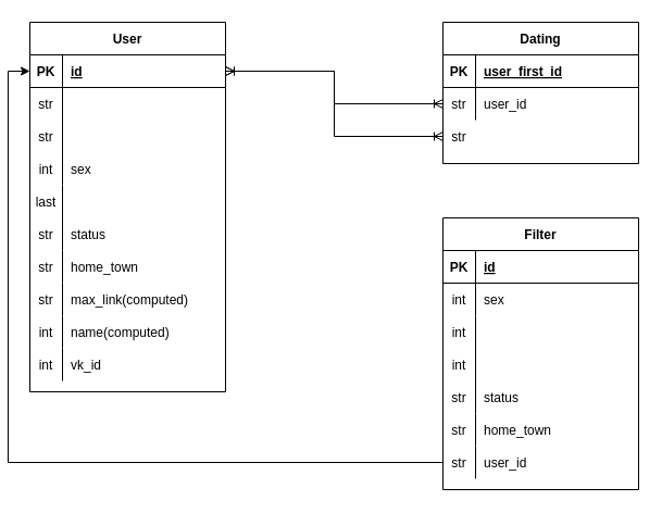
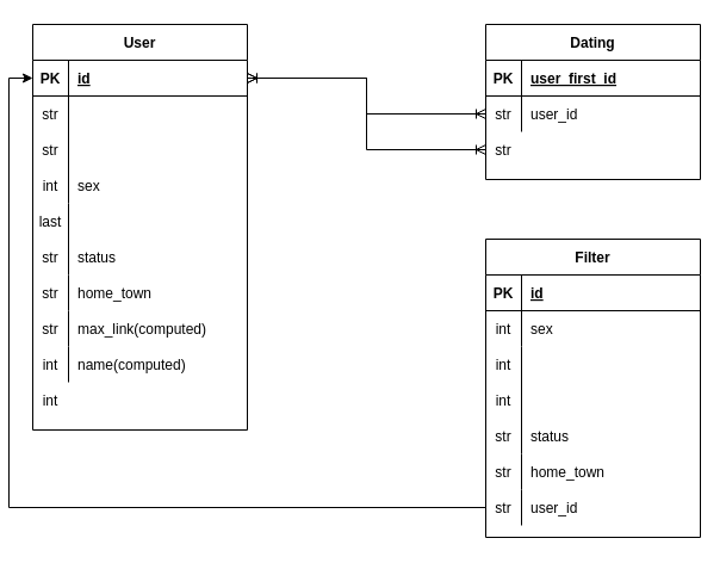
  <mxCell id="0" />
  <mxCell id="1" parent="0" />
  <mxCell id="2" value="User" style="shape=table;startSize=30;container=1;collapsible=1;childLayout=tableLayout;fixedRows=1;rowLines=0;fontStyle=1;align=center;resizeLast=1;" parent="1" vertex="1"><mxGeometry x="20" y="20" width="180" height="340" as="geometry" /></mxCell>
  <mxCell id="3" value="" style="shape=partialRectangle;collapsible=0;dropTarget=0;pointerEvents=0;fillColor=none;top=0;left=0;bottom=1;right=0;points=[[0,0.5],[1,0.5]];portConstraint=eastwest;" parent="2" vertex="1"><mxGeometry y="30" width="180" height="30" as="geometry" /></mxCell>
  <mxCell id="4" value="PK" style="shape=partialRectangle;connectable=0;fillColor=none;top=0;left=0;bottom=0;right=0;fontStyle=1;overflow=hidden;" parent="3" vertex="1"><mxGeometry width="30" height="30" as="geometry"><mxRectangle width="30" height="30" as="alternateBounds" /></mxGeometry></mxCell>
  <mxCell id="5" value="id" style="shape=partialRectangle;connectable=0;fillColor=none;top=0;left=0;bottom=0;right=0;align=left;spacingLeft=6;fontStyle=5;overflow=hidden;" parent="3" vertex="1"><mxGeometry x="30" width="150" height="30" as="geometry"><mxRectangle width="150" height="30" as="alternateBounds" /></mxGeometry></mxCell>
  <mxCell id="6" value="" style="shape=partialRectangle;collapsible=0;dropTarget=0;pointerEvents=0;fillColor=none;top=0;left=0;bottom=0;right=0;points=[[0,0.5],[1,0.5]];portConstraint=eastwest;" parent="2" vertex="1"><mxGeometry y="60" width="180" height="30" as="geometry" /></mxCell>
  <mxCell id="7" value="str" style="shape=partialRectangle;connectable=0;fillColor=none;top=0;left=0;bottom=0;right=0;editable=1;overflow=hidden;" parent="6" vertex="1"><mxGeometry width="30" height="30" as="geometry"><mxRectangle width="30" height="30" as="alternateBounds" /></mxGeometry></mxCell>
  <mxCell id="8" value="" style="shape=partialRectangle;collapsible=0;dropTarget=0;pointerEvents=0;fillColor=none;top=0;left=0;bottom=0;right=0;points=[[0,0.5],[1,0.5]];portConstraint=eastwest;" parent="2" vertex="1"><mxGeometry y="90" width="180" height="30" as="geometry" /></mxCell>
  <mxCell id="9" value="str" style="shape=partialRectangle;connectable=0;fillColor=none;top=0;left=0;bottom=0;right=0;editable=1;overflow=hidden;" parent="8" vertex="1"><mxGeometry width="30" height="30" as="geometry"><mxRectangle width="30" height="30" as="alternateBounds" /></mxGeometry></mxCell>
  <mxCell id="10" value="" style="shape=partialRectangle;collapsible=0;dropTarget=0;pointerEvents=0;fillColor=none;top=0;left=0;bottom=0;right=0;points=[[0,0.5],[1,0.5]];portConstraint=eastwest;" parent="2" vertex="1"><mxGeometry y="120" width="180" height="30" as="geometry" /></mxCell>
  <mxCell id="11" value="int" style="shape=partialRectangle;connectable=0;fillColor=none;top=0;left=0;bottom=0;right=0;editable=1;overflow=hidden;" parent="10" vertex="1"><mxGeometry width="30" height="30" as="geometry"><mxRectangle width="30" height="30" as="alternateBounds" /></mxGeometry></mxCell>
  <mxCell id="12" value="sex" style="shape=partialRectangle;connectable=0;fillColor=none;top=0;left=0;bottom=0;right=0;align=left;spacingLeft=6;overflow=hidden;" parent="10" vertex="1"><mxGeometry x="30" width="150" height="30" as="geometry"><mxRectangle width="150" height="30" as="alternateBounds" /></mxGeometry></mxCell>
  <mxCell id="13" value="" style="shape=partialRectangle;collapsible=0;dropTarget=0;pointerEvents=0;fillColor=none;top=0;left=0;bottom=0;right=0;points=[[0,0.5],[1,0.5]];portConstraint=eastwest;" parent="2" vertex="1"><mxGeometry y="150" width="180" height="30" as="geometry" /></mxCell>
  <mxCell id="14" value="last" style="shape=partialRectangle;connectable=0;fillColor=none;top=0;left=0;bottom=0;right=0;editable=1;overflow=hidden;" parent="13" vertex="1"><mxGeometry width="30" height="30" as="geometry"><mxRectangle width="30" height="30" as="alternateBounds" /></mxGeometry></mxCell>
  <mxCell id="15" value="" style="shape=partialRectangle;collapsible=0;dropTarget=0;pointerEvents=0;fillColor=none;top=0;left=0;bottom=0;right=0;points=[[0,0.5],[1,0.5]];portConstraint=eastwest;" parent="2" vertex="1"><mxGeometry y="180" width="180" height="30" as="geometry" /></mxCell>
  <mxCell id="16" value="str" style="shape=partialRectangle;connectable=0;fillColor=none;top=0;left=0;bottom=0;right=0;editable=1;overflow=hidden;" parent="15" vertex="1"><mxGeometry width="30" height="30" as="geometry"><mxRectangle width="30" height="30" as="alternateBounds" /></mxGeometry></mxCell>
  <mxCell id="17" value="status" style="shape=partialRectangle;connectable=0;fillColor=none;top=0;left=0;bottom=0;right=0;align=left;spacingLeft=6;overflow=hidden;" parent="15" vertex="1"><mxGeometry x="30" width="150" height="30" as="geometry"><mxRectangle width="150" height="30" as="alternateBounds" /></mxGeometry></mxCell>
  <mxCell id="18" value="" style="shape=partialRectangle;collapsible=0;dropTarget=0;pointerEvents=0;fillColor=none;top=0;left=0;bottom=0;right=0;points=[[0,0.5],[1,0.5]];portConstraint=eastwest;" parent="2" vertex="1"><mxGeometry y="210" width="180" height="30" as="geometry" /></mxCell>
  <mxCell id="19" value="str" style="shape=partialRectangle;connectable=0;fillColor=none;top=0;left=0;bottom=0;right=0;editable=1;overflow=hidden;" parent="18" vertex="1"><mxGeometry width="30" height="30" as="geometry"><mxRectangle width="30" height="30" as="alternateBounds" /></mxGeometry></mxCell>
  <mxCell id="20" value="home_town" style="shape=partialRectangle;connectable=0;fillColor=none;top=0;left=0;bottom=0;right=0;align=left;spacingLeft=6;overflow=hidden;" parent="18" vertex="1"><mxGeometry x="30" width="150" height="30" as="geometry"><mxRectangle width="150" height="30" as="alternateBounds" /></mxGeometry></mxCell>
  <mxCell id="21" value="" style="shape=partialRectangle;collapsible=0;dropTarget=0;pointerEvents=0;fillColor=none;top=0;left=0;bottom=0;right=0;points=[[0,0.5],[1,0.5]];portConstraint=eastwest;" parent="2" vertex="1"><mxGeometry y="240" width="180" height="30" as="geometry" /></mxCell>
  <mxCell id="22" value="str" style="shape=partialRectangle;connectable=0;fillColor=none;top=0;left=0;bottom=0;right=0;editable=1;overflow=hidden;" parent="21" vertex="1"><mxGeometry width="30" height="30" as="geometry"><mxRectangle width="30" height="30" as="alternateBounds" /></mxGeometry></mxCell>
  <mxCell id="23" value="max_link(computed)" style="shape=partialRectangle;connectable=0;fillColor=none;top=0;left=0;bottom=0;right=0;align=left;spacingLeft=6;overflow=hidden;" parent="21" vertex="1"><mxGeometry x="30" width="150" height="30" as="geometry"><mxRectangle width="150" height="30" as="alternateBounds" /></mxGeometry></mxCell>
  <mxCell id="24" value="" style="shape=partialRectangle;collapsible=0;dropTarget=0;pointerEvents=0;fillColor=none;top=0;left=0;bottom=0;right=0;points=[[0,0.5],[1,0.5]];portConstraint=eastwest;" parent="2" vertex="1"><mxGeometry y="270" width="180" height="30" as="geometry" /></mxCell>
  <mxCell id="25" value="int" style="shape=partialRectangle;connectable=0;fillColor=none;top=0;left=0;bottom=0;right=0;editable=1;overflow=hidden;" parent="24" vertex="1"><mxGeometry width="30" height="30" as="geometry"><mxRectangle width="30" height="30" as="alternateBounds" /></mxGeometry></mxCell>
  <mxCell id="26" value="name(computed)" style="shape=partialRectangle;connectable=0;fillColor=none;top=0;left=0;bottom=0;right=0;align=left;spacingLeft=6;overflow=hidden;" parent="24" vertex="1"><mxGeometry x="30" width="150" height="30" as="geometry"><mxRectangle width="150" height="30" as="alternateBounds" /></mxGeometry></mxCell>
  <mxCell id="27" value="" style="shape=partialRectangle;collapsible=0;dropTarget=0;pointerEvents=0;fillColor=none;top=0;left=0;bottom=0;right=0;points=[[0,0.5],[1,0.5]];portConstraint=eastwest;" parent="2" vertex="1"><mxGeometry y="300" width="180" height="30" as="geometry" /></mxCell>
  <mxCell id="28" value="int" style="shape=partialRectangle;connectable=0;fillColor=none;top=0;left=0;bottom=0;right=0;editable=1;overflow=hidden;" parent="27" vertex="1"><mxGeometry width="30" height="30" as="geometry"><mxRectangle width="30" height="30" as="alternateBounds" /></mxGeometry></mxCell>
- <mxCell id="29" value="vk_id" style="shape=partialRectangle;connectable=0;fillColor=none;top=0;left=0;bottom=0;right=0;align=left;spacingLeft=6;overflow=hidden;" parent="27" vertex="1"><mxGeometry x="30" width="150" height="30" as="geometry"><mxRectangle width="150" height="30" as="alternateBounds" /></mxGeometry></mxCell>
  <mxCell id="30" value="" style="edgeStyle=orthogonalEdgeStyle;rounded=0;orthogonalLoop=1;jettySize=auto;html=1;startArrow=ERoneToMany;startFill=0;endArrow=ERoneToMany;endFill=0;entryX=1;entryY=0.5;entryDx=0;entryDy=0;exitX=0;exitY=0.5;exitDx=0;exitDy=0;" parent="1" source="36" target="3" edge="1"><mxGeometry relative="1" as="geometry" /></mxCell>
  <mxCell id="31" value="" style="edgeStyle=orthogonalEdgeStyle;rounded=0;orthogonalLoop=1;jettySize=auto;html=1;startArrow=ERoneToMany;startFill=0;endArrow=ERoneToMany;endFill=0;entryX=1;entryY=0.5;entryDx=0;entryDy=0;exitX=0;exitY=0.5;exitDx=0;exitDy=0;" parent="1" source="39" target="3" edge="1"><mxGeometry relative="1" as="geometry" /></mxCell>
  <mxCell id="32" value="Dating" style="shape=table;startSize=30;container=1;collapsible=1;childLayout=tableLayout;fixedRows=1;rowLines=0;fontStyle=1;align=center;resizeLast=1;" parent="1" vertex="1"><mxGeometry x="400" y="20" width="180" height="130" as="geometry" /></mxCell>
  <mxCell id="33" value="" style="shape=partialRectangle;collapsible=0;dropTarget=0;pointerEvents=0;fillColor=none;top=0;left=0;bottom=1;right=0;points=[[0,0.5],[1,0.5]];portConstraint=eastwest;" parent="32" vertex="1"><mxGeometry y="30" width="180" height="30" as="geometry" /></mxCell>
  <mxCell id="34" value="PK" style="shape=partialRectangle;connectable=0;fillColor=none;top=0;left=0;bottom=0;right=0;fontStyle=1;overflow=hidden;" parent="33" vertex="1"><mxGeometry width="30" height="30" as="geometry"><mxRectangle width="30" height="30" as="alternateBounds" /></mxGeometry></mxCell>
  <mxCell id="35" value="user_first_id" style="shape=partialRectangle;connectable=0;fillColor=none;top=0;left=0;bottom=0;right=0;align=left;spacingLeft=6;fontStyle=5;overflow=hidden;" parent="33" vertex="1"><mxGeometry x="30" width="150" height="30" as="geometry"><mxRectangle width="150" height="30" as="alternateBounds" /></mxGeometry></mxCell>
  <mxCell id="36" value="" style="shape=partialRectangle;collapsible=0;dropTarget=0;pointerEvents=0;fillColor=none;top=0;left=0;bottom=0;right=0;points=[[0,0.5],[1,0.5]];portConstraint=eastwest;" parent="32" vertex="1"><mxGeometry y="60" width="180" height="30" as="geometry" /></mxCell>
  <mxCell id="37" value="str" style="shape=partialRectangle;connectable=0;fillColor=none;top=0;left=0;bottom=0;right=0;editable=1;overflow=hidden;" parent="36" vertex="1"><mxGeometry width="30" height="30" as="geometry"><mxRectangle width="30" height="30" as="alternateBounds" /></mxGeometry></mxCell>
  <mxCell id="38" value="user_id" style="shape=partialRectangle;connectable=0;fillColor=none;top=0;left=0;bottom=0;right=0;align=left;spacingLeft=6;overflow=hidden;" parent="36" vertex="1"><mxGeometry x="30" width="150" height="30" as="geometry"><mxRectangle width="150" height="30" as="alternateBounds" /></mxGeometry></mxCell>
  <mxCell id="39" value="" style="shape=partialRectangle;collapsible=0;dropTarget=0;pointerEvents=0;fillColor=none;top=0;left=0;bottom=0;right=0;points=[[0,0.5],[1,0.5]];portConstraint=eastwest;" parent="32" vertex="1"><mxGeometry y="90" width="180" height="30" as="geometry" /></mxCell>
  <mxCell id="40" value="str" style="shape=partialRectangle;connectable=0;fillColor=none;top=0;left=0;bottom=0;right=0;editable=1;overflow=hidden;" parent="39" vertex="1"><mxGeometry width="30" height="30" as="geometry"><mxRectangle width="30" height="30" as="alternateBounds" /></mxGeometry></mxCell>
  <mxCell id="41" value="Filter" style="shape=table;startSize=30;container=1;collapsible=1;childLayout=tableLayout;fixedRows=1;rowLines=0;fontStyle=1;align=center;resizeLast=1;" vertex="1" parent="1"><mxGeometry x="400" y="200" width="180" height="250" as="geometry" /></mxCell>
  <mxCell id="42" value="" style="shape=partialRectangle;collapsible=0;dropTarget=0;pointerEvents=0;fillColor=none;top=0;left=0;bottom=1;right=0;points=[[0,0.5],[1,0.5]];portConstraint=eastwest;" vertex="1" parent="41"><mxGeometry y="30" width="180" height="30" as="geometry" /></mxCell>
  <mxCell id="43" value="PK" style="shape=partialRectangle;connectable=0;fillColor=none;top=0;left=0;bottom=0;right=0;fontStyle=1;overflow=hidden;" vertex="1" parent="42"><mxGeometry width="30" height="30" as="geometry"><mxRectangle width="30" height="30" as="alternateBounds" /></mxGeometry></mxCell>
  <mxCell id="44" value="id" style="shape=partialRectangle;connectable=0;fillColor=none;top=0;left=0;bottom=0;right=0;align=left;spacingLeft=6;fontStyle=5;overflow=hidden;" vertex="1" parent="42"><mxGeometry x="30" width="150" height="30" as="geometry"><mxRectangle width="150" height="30" as="alternateBounds" /></mxGeometry></mxCell>
  <mxCell id="45" value="" style="shape=partialRectangle;collapsible=0;dropTarget=0;pointerEvents=0;fillColor=none;top=0;left=0;bottom=0;right=0;points=[[0,0.5],[1,0.5]];portConstraint=eastwest;" vertex="1" parent="41"><mxGeometry y="60" width="180" height="30" as="geometry" /></mxCell>
  <mxCell id="46" value="int" style="shape=partialRectangle;connectable=0;fillColor=none;top=0;left=0;bottom=0;right=0;editable=1;overflow=hidden;" vertex="1" parent="45"><mxGeometry width="30" height="30" as="geometry"><mxRectangle width="30" height="30" as="alternateBounds" /></mxGeometry></mxCell>
  <mxCell id="47" value="sex" style="shape=partialRectangle;connectable=0;fillColor=none;top=0;left=0;bottom=0;right=0;align=left;spacingLeft=6;overflow=hidden;" vertex="1" parent="45"><mxGeometry x="30" width="150" height="30" as="geometry"><mxRectangle width="150" height="30" as="alternateBounds" /></mxGeometry></mxCell>
  <mxCell id="48" value="" style="shape=partialRectangle;collapsible=0;dropTarget=0;pointerEvents=0;fillColor=none;top=0;left=0;bottom=0;right=0;points=[[0,0.5],[1,0.5]];portConstraint=eastwest;" vertex="1" parent="41"><mxGeometry y="90" width="180" height="30" as="geometry" /></mxCell>
  <mxCell id="49" value="int" style="shape=partialRectangle;connectable=0;fillColor=none;top=0;left=0;bottom=0;right=0;editable=1;overflow=hidden;" vertex="1" parent="48"><mxGeometry width="30" height="30" as="geometry"><mxRectangle width="30" height="30" as="alternateBounds" /></mxGeometry></mxCell>
  <mxCell id="50" value="" style="shape=partialRectangle;collapsible=0;dropTarget=0;pointerEvents=0;fillColor=none;top=0;left=0;bottom=0;right=0;points=[[0,0.5],[1,0.5]];portConstraint=eastwest;" vertex="1" parent="41"><mxGeometry y="120" width="180" height="30" as="geometry" /></mxCell>
  <mxCell id="51" value="int" style="shape=partialRectangle;connectable=0;fillColor=none;top=0;left=0;bottom=0;right=0;editable=1;overflow=hidden;" vertex="1" parent="50"><mxGeometry width="30" height="30" as="geometry"><mxRectangle width="30" height="30" as="alternateBounds" /></mxGeometry></mxCell>
  <mxCell id="52" value="" style="shape=partialRectangle;collapsible=0;dropTarget=0;pointerEvents=0;fillColor=none;top=0;left=0;bottom=0;right=0;points=[[0,0.5],[1,0.5]];portConstraint=eastwest;" vertex="1" parent="41"><mxGeometry y="150" width="180" height="30" as="geometry" /></mxCell>
  <mxCell id="53" value="str" style="shape=partialRectangle;connectable=0;fillColor=none;top=0;left=0;bottom=0;right=0;editable=1;overflow=hidden;" vertex="1" parent="52"><mxGeometry width="30" height="30" as="geometry"><mxRectangle width="30" height="30" as="alternateBounds" /></mxGeometry></mxCell>
  <mxCell id="54" value="status" style="shape=partialRectangle;connectable=0;fillColor=none;top=0;left=0;bottom=0;right=0;align=left;spacingLeft=6;overflow=hidden;" vertex="1" parent="52"><mxGeometry x="30" width="150" height="30" as="geometry"><mxRectangle width="150" height="30" as="alternateBounds" /></mxGeometry></mxCell>
  <mxCell id="55" value="" style="shape=partialRectangle;collapsible=0;dropTarget=0;pointerEvents=0;fillColor=none;top=0;left=0;bottom=0;right=0;points=[[0,0.5],[1,0.5]];portConstraint=eastwest;" vertex="1" parent="41"><mxGeometry y="180" width="180" height="30" as="geometry" /></mxCell>
  <mxCell id="56" value="str" style="shape=partialRectangle;connectable=0;fillColor=none;top=0;left=0;bottom=0;right=0;editable=1;overflow=hidden;" vertex="1" parent="55"><mxGeometry width="30" height="30" as="geometry"><mxRectangle width="30" height="30" as="alternateBounds" /></mxGeometry></mxCell>
  <mxCell id="57" value="home_town" style="shape=partialRectangle;connectable=0;fillColor=none;top=0;left=0;bottom=0;right=0;align=left;spacingLeft=6;overflow=hidden;" vertex="1" parent="55"><mxGeometry x="30" width="150" height="30" as="geometry"><mxRectangle width="150" height="30" as="alternateBounds" /></mxGeometry></mxCell>
  <mxCell id="58" value="" style="shape=partialRectangle;collapsible=0;dropTarget=0;pointerEvents=0;fillColor=none;top=0;left=0;bottom=0;right=0;points=[[0,0.5],[1,0.5]];portConstraint=eastwest;" vertex="1" parent="41"><mxGeometry y="210" width="180" height="30" as="geometry" /></mxCell>
  <mxCell id="59" value="str" style="shape=partialRectangle;connectable=0;fillColor=none;top=0;left=0;bottom=0;right=0;editable=1;overflow=hidden;" vertex="1" parent="58"><mxGeometry width="30" height="30" as="geometry"><mxRectangle width="30" height="30" as="alternateBounds" /></mxGeometry></mxCell>
  <mxCell id="60" value="user_id" style="shape=partialRectangle;connectable=0;fillColor=none;top=0;left=0;bottom=0;right=0;align=left;spacingLeft=6;overflow=hidden;" vertex="1" parent="58"><mxGeometry x="30" width="150" height="30" as="geometry"><mxRectangle width="150" height="30" as="alternateBounds" /></mxGeometry></mxCell>
  <mxCell id="61" style="edgeStyle=orthogonalEdgeStyle;rounded=0;orthogonalLoop=1;jettySize=auto;html=1;entryX=0;entryY=0.5;entryDx=0;entryDy=0;" edge="1" parent="1" source="58" target="3"><mxGeometry relative="1" as="geometry" /></mxCell>
